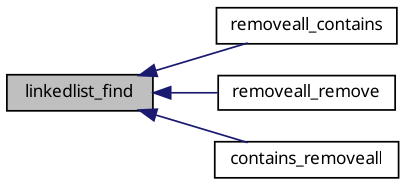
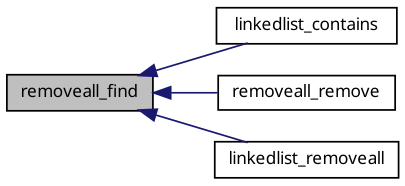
  digraph {
    fontname="Noto Sans"
    rankdir=LR
    node [color=black fillcolor=white fontname="Noto Sans" fontsize=10 shape=record style=filled]
    edge [color=midnightblue dir=back fontname="Noto Sans" fontsize=10 labelfontname=Helvetica labelfontsize=10 style=solid]
-   n1 [fillcolor=grey75 fontcolor=black height=0.2 label=linkedlist_find width=0.4]
-   n2 [height=0.2 label=removeall_contains width=0.4]
+   n1 [fillcolor=grey75 fontcolor=black height=0.2 label=removeall_find width=0.4]
+   n2 [height=0.2 label=linkedlist_contains width=0.4]
    n3 [height=0.2 label=removeall_remove width=0.4]
-   n4 [height=0.2 label=contains_removeall width=0.4]
+   n4 [height=0.2 label=linkedlist_removeall width=0.4]
    n1 -> n2
    n1 -> n3
    n1 -> n4
  }
